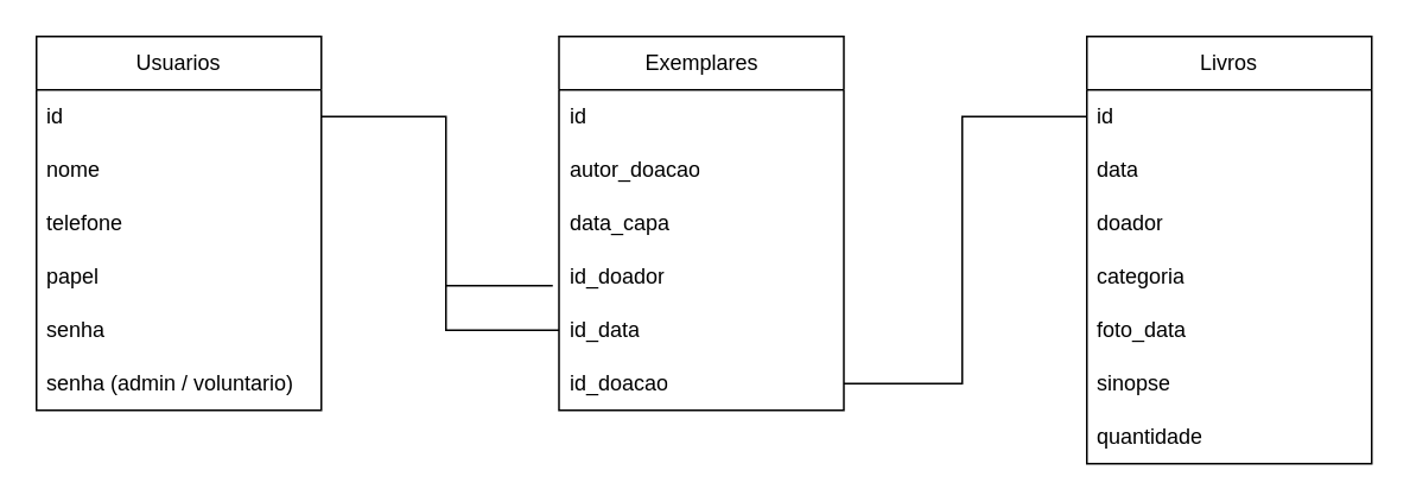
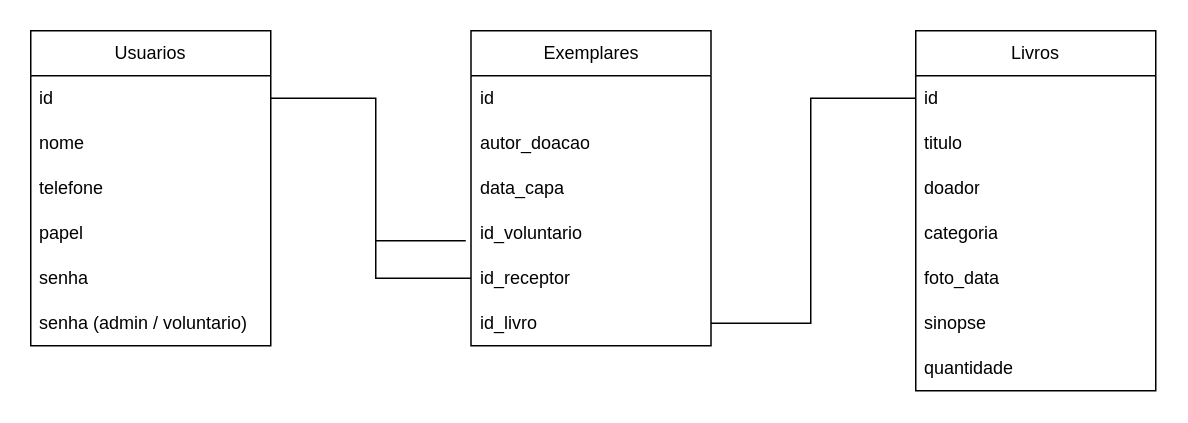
  <mxCell id="0" />
  <mxCell id="1" parent="0" />
  <mxCell id="2" value="Livros" style="swimlane;fontStyle=0;childLayout=stackLayout;horizontal=1;startSize=30;horizontalStack=0;resizeParent=1;resizeParentMax=0;resizeLast=0;collapsible=1;marginBottom=0;whiteSpace=wrap;html=1;" parent="1" vertex="1"><mxGeometry x="610" y="20" width="160" height="240" as="geometry" /></mxCell>
  <mxCell id="3" value="id" style="text;strokeColor=none;fillColor=none;align=left;verticalAlign=middle;spacingLeft=4;spacingRight=4;overflow=hidden;points=[[0,0.5],[1,0.5]];portConstraint=eastwest;rotatable=0;whiteSpace=wrap;html=1;" parent="2" vertex="1"><mxGeometry y="30" width="160" height="30" as="geometry" /></mxCell>
- <mxCell id="4" value="data" style="text;strokeColor=none;fillColor=none;align=left;verticalAlign=middle;spacingLeft=4;spacingRight=4;overflow=hidden;points=[[0,0.5],[1,0.5]];portConstraint=eastwest;rotatable=0;whiteSpace=wrap;html=1;" parent="2" vertex="1"><mxGeometry y="60" width="160" height="30" as="geometry" /></mxCell>
+ <mxCell id="4" value="titulo" style="text;strokeColor=none;fillColor=none;align=left;verticalAlign=middle;spacingLeft=4;spacingRight=4;overflow=hidden;points=[[0,0.5],[1,0.5]];portConstraint=eastwest;rotatable=0;whiteSpace=wrap;html=1;" parent="2" vertex="1"><mxGeometry y="60" width="160" height="30" as="geometry" /></mxCell>
  <mxCell id="5" value="doador" style="text;strokeColor=none;fillColor=none;align=left;verticalAlign=middle;spacingLeft=4;spacingRight=4;overflow=hidden;points=[[0,0.5],[1,0.5]];portConstraint=eastwest;rotatable=0;whiteSpace=wrap;html=1;" parent="2" vertex="1"><mxGeometry y="90" width="160" height="30" as="geometry" /></mxCell>
  <mxCell id="6" value="categoria" style="text;strokeColor=none;fillColor=none;align=left;verticalAlign=middle;spacingLeft=4;spacingRight=4;overflow=hidden;points=[[0,0.5],[1,0.5]];portConstraint=eastwest;rotatable=0;whiteSpace=wrap;html=1;" parent="2" vertex="1"><mxGeometry y="120" width="160" height="30" as="geometry" /></mxCell>
  <mxCell id="7" value="foto_data" style="text;strokeColor=none;fillColor=none;align=left;verticalAlign=middle;spacingLeft=4;spacingRight=4;overflow=hidden;points=[[0,0.5],[1,0.5]];portConstraint=eastwest;rotatable=0;whiteSpace=wrap;html=1;" parent="2" vertex="1"><mxGeometry y="150" width="160" height="30" as="geometry" /></mxCell>
  <mxCell id="8" value="sinopse" style="text;strokeColor=none;fillColor=none;align=left;verticalAlign=middle;spacingLeft=4;spacingRight=4;overflow=hidden;points=[[0,0.5],[1,0.5]];portConstraint=eastwest;rotatable=0;whiteSpace=wrap;html=1;" vertex="1" parent="2"><mxGeometry y="180" width="160" height="30" as="geometry" /></mxCell>
  <mxCell id="9" value="quantidade" style="text;strokeColor=none;fillColor=none;align=left;verticalAlign=middle;spacingLeft=4;spacingRight=4;overflow=hidden;points=[[0,0.5],[1,0.5]];portConstraint=eastwest;rotatable=0;whiteSpace=wrap;html=1;" parent="2" vertex="1"><mxGeometry y="210" width="160" height="30" as="geometry" /></mxCell>
  <mxCell id="10" value="Usuarios" style="swimlane;fontStyle=0;childLayout=stackLayout;horizontal=1;startSize=30;horizontalStack=0;resizeParent=1;resizeParentMax=0;resizeLast=0;collapsible=1;marginBottom=0;whiteSpace=wrap;html=1;" parent="1" vertex="1"><mxGeometry x="20" y="20" width="160" height="210" as="geometry" /></mxCell>
  <mxCell id="11" value="id" style="text;strokeColor=none;fillColor=none;align=left;verticalAlign=middle;spacingLeft=4;spacingRight=4;overflow=hidden;points=[[0,0.5],[1,0.5]];portConstraint=eastwest;rotatable=0;whiteSpace=wrap;html=1;" parent="10" vertex="1"><mxGeometry y="30" width="160" height="30" as="geometry" /></mxCell>
  <mxCell id="12" value="nome" style="text;strokeColor=none;fillColor=none;align=left;verticalAlign=middle;spacingLeft=4;spacingRight=4;overflow=hidden;points=[[0,0.5],[1,0.5]];portConstraint=eastwest;rotatable=0;whiteSpace=wrap;html=1;" parent="10" vertex="1"><mxGeometry y="60" width="160" height="30" as="geometry" /></mxCell>
  <mxCell id="13" value="telefone" style="text;strokeColor=none;fillColor=none;align=left;verticalAlign=middle;spacingLeft=4;spacingRight=4;overflow=hidden;points=[[0,0.5],[1,0.5]];portConstraint=eastwest;rotatable=0;whiteSpace=wrap;html=1;" parent="10" vertex="1"><mxGeometry y="90" width="160" height="30" as="geometry" /></mxCell>
  <mxCell id="14" value="papel" style="text;strokeColor=none;fillColor=none;align=left;verticalAlign=middle;spacingLeft=4;spacingRight=4;overflow=hidden;points=[[0,0.5],[1,0.5]];portConstraint=eastwest;rotatable=0;whiteSpace=wrap;html=1;" parent="10" vertex="1"><mxGeometry y="120" width="160" height="30" as="geometry" /></mxCell>
  <mxCell id="15" value="senha" style="text;strokeColor=none;fillColor=none;align=left;verticalAlign=middle;spacingLeft=4;spacingRight=4;overflow=hidden;points=[[0,0.5],[1,0.5]];portConstraint=eastwest;rotatable=0;whiteSpace=wrap;html=1;" parent="10" vertex="1"><mxGeometry y="150" width="160" height="30" as="geometry" /></mxCell>
  <mxCell id="16" value="senha (admin / voluntario)" style="text;strokeColor=none;fillColor=none;align=left;verticalAlign=middle;spacingLeft=4;spacingRight=4;overflow=hidden;points=[[0,0.5],[1,0.5]];portConstraint=eastwest;rotatable=0;whiteSpace=wrap;html=1;" parent="10" vertex="1"><mxGeometry y="180" width="160" height="30" as="geometry" /></mxCell>
  <mxCell id="17" value="Exemplares" style="swimlane;fontStyle=0;childLayout=stackLayout;horizontal=1;startSize=30;horizontalStack=0;resizeParent=1;resizeParentMax=0;resizeLast=0;collapsible=1;marginBottom=0;whiteSpace=wrap;html=1;" parent="1" vertex="1"><mxGeometry x="313.5" y="20" width="160" height="210" as="geometry" /></mxCell>
  <mxCell id="18" value="id" style="text;strokeColor=none;fillColor=none;align=left;verticalAlign=middle;spacingLeft=4;spacingRight=4;overflow=hidden;points=[[0,0.5],[1,0.5]];portConstraint=eastwest;rotatable=0;whiteSpace=wrap;html=1;" parent="17" vertex="1"><mxGeometry y="30" width="160" height="30" as="geometry" /></mxCell>
  <mxCell id="19" value="autor_doacao" style="text;strokeColor=none;fillColor=none;align=left;verticalAlign=middle;spacingLeft=4;spacingRight=4;overflow=hidden;points=[[0,0.5],[1,0.5]];portConstraint=eastwest;rotatable=0;whiteSpace=wrap;html=1;" parent="17" vertex="1"><mxGeometry y="60" width="160" height="30" as="geometry" /></mxCell>
  <mxCell id="20" value="data_capa" style="text;strokeColor=none;fillColor=none;align=left;verticalAlign=middle;spacingLeft=4;spacingRight=4;overflow=hidden;points=[[0,0.5],[1,0.5]];portConstraint=eastwest;rotatable=0;whiteSpace=wrap;html=1;" parent="17" vertex="1"><mxGeometry y="90" width="160" height="30" as="geometry" /></mxCell>
- <mxCell id="21" value="id_doador" style="text;strokeColor=none;fillColor=none;align=left;verticalAlign=middle;spacingLeft=4;spacingRight=4;overflow=hidden;points=[[0,0.5],[1,0.5]];portConstraint=eastwest;rotatable=0;whiteSpace=wrap;html=1;" parent="17" vertex="1"><mxGeometry y="120" width="160" height="30" as="geometry" /></mxCell>
- <mxCell id="22" value="id_data" style="text;strokeColor=none;fillColor=none;align=left;verticalAlign=middle;spacingLeft=4;spacingRight=4;overflow=hidden;points=[[0,0.5],[1,0.5]];portConstraint=eastwest;rotatable=0;whiteSpace=wrap;html=1;" parent="17" vertex="1"><mxGeometry y="150" width="160" height="30" as="geometry" /></mxCell>
- <mxCell id="23" value="id_doacao" style="text;strokeColor=none;fillColor=none;align=left;verticalAlign=middle;spacingLeft=4;spacingRight=4;overflow=hidden;points=[[0,0.5],[1,0.5]];portConstraint=eastwest;rotatable=0;whiteSpace=wrap;html=1;" parent="17" vertex="1"><mxGeometry y="180" width="160" height="30" as="geometry" /></mxCell>
+ <mxCell id="21" value="id_voluntario" style="text;strokeColor=none;fillColor=none;align=left;verticalAlign=middle;spacingLeft=4;spacingRight=4;overflow=hidden;points=[[0,0.5],[1,0.5]];portConstraint=eastwest;rotatable=0;whiteSpace=wrap;html=1;" parent="17" vertex="1"><mxGeometry y="120" width="160" height="30" as="geometry" /></mxCell>
+ <mxCell id="22" value="id_receptor" style="text;strokeColor=none;fillColor=none;align=left;verticalAlign=middle;spacingLeft=4;spacingRight=4;overflow=hidden;points=[[0,0.5],[1,0.5]];portConstraint=eastwest;rotatable=0;whiteSpace=wrap;html=1;" parent="17" vertex="1"><mxGeometry y="150" width="160" height="30" as="geometry" /></mxCell>
+ <mxCell id="23" value="id_livro" style="text;strokeColor=none;fillColor=none;align=left;verticalAlign=middle;spacingLeft=4;spacingRight=4;overflow=hidden;points=[[0,0.5],[1,0.5]];portConstraint=eastwest;rotatable=0;whiteSpace=wrap;html=1;" parent="17" vertex="1"><mxGeometry y="180" width="160" height="30" as="geometry" /></mxCell>
  <mxCell id="24" value="" style="endArrow=none;html=1;rounded=0;entryX=1;entryY=0.5;entryDx=0;entryDy=0;" parent="1" target="11" edge="1"><mxGeometry width="50" height="50" relative="1" as="geometry"><mxPoint x="310" y="160" as="sourcePoint" /><mxPoint x="420" y="240" as="targetPoint" /><Array as="points"><mxPoint x="250" y="160" /><mxPoint x="250" y="65" /></Array></mxGeometry></mxCell>
  <mxCell id="25" value="" style="endArrow=none;html=1;rounded=0;exitX=0;exitY=0.5;exitDx=0;exitDy=0;" parent="1" source="22" edge="1"><mxGeometry width="50" height="50" relative="1" as="geometry"><mxPoint x="250" y="180" as="sourcePoint" /><mxPoint x="250" y="160" as="targetPoint" /><Array as="points"><mxPoint x="250" y="185" /></Array></mxGeometry></mxCell>
  <mxCell id="26" value="" style="endArrow=none;html=1;rounded=0;entryX=0;entryY=0.5;entryDx=0;entryDy=0;exitX=1;exitY=0.5;exitDx=0;exitDy=0;" parent="1" source="23" target="3" edge="1"><mxGeometry width="50" height="50" relative="1" as="geometry"><mxPoint x="370" y="290" as="sourcePoint" /><mxPoint x="420" y="240" as="targetPoint" /><Array as="points"><mxPoint x="540" y="215" /><mxPoint x="540" y="65" /></Array></mxGeometry></mxCell>
